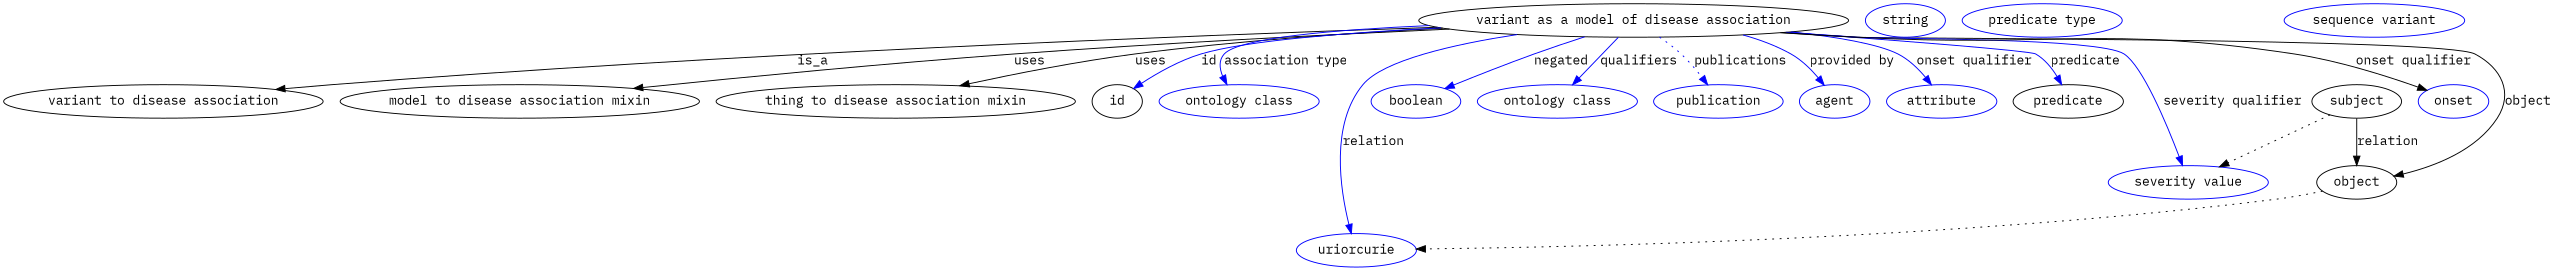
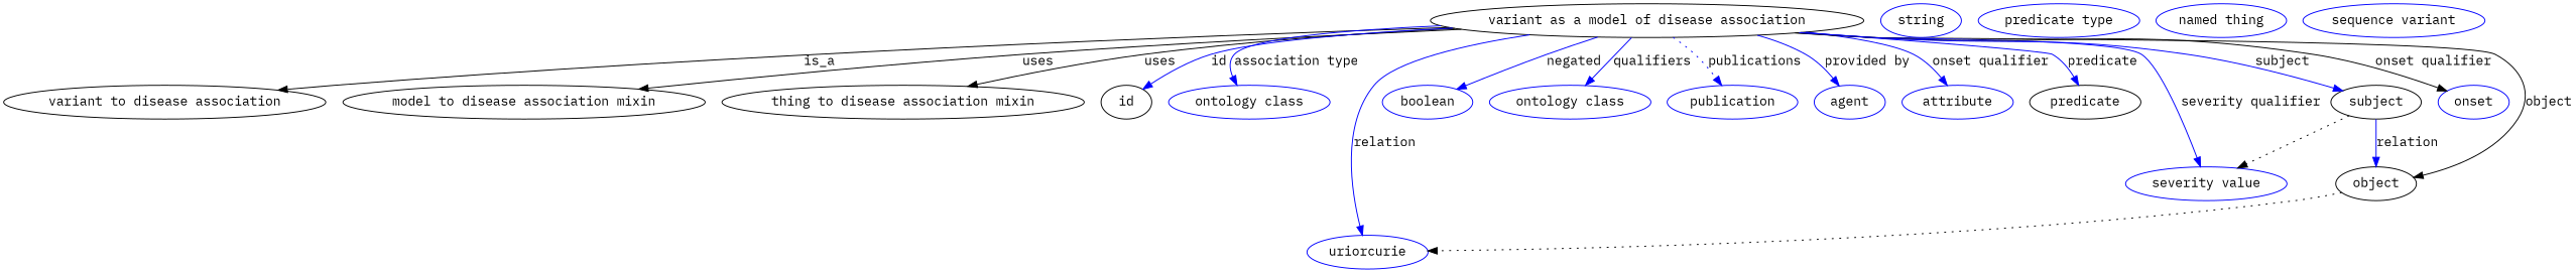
  digraph {
    fontname="IBM Plex Mono"
    node [fontname="IBM Plex Mono" color=blue]
    edge [fontname="IBM Plex Mono" color=blue style=solid]
    n1 [height=0.5 label="variant as a model of disease association" width=4.3149 color=""]
    "variant to disease association" [height=0.5 width=3.1594 color=""]
    "model to disease association mixin" [height=0.5 width=3.7552 color=""]
    "thing to disease association mixin" [height=0.5 width=3.6288 color=""]
    id [height=0.5 width=0.75 color=""]
    n6 [height=0.5 label="ontology class" width=1.7151]
    n7 [height=0.5 label=uriorcurie width=1.2638]
    n8 [height=0.5 label=boolean width=1.0652]
    n9 [height=0.5 label="ontology class" width=1.7151]
    n10 [height=0.5 label=publication width=1.3902]
    n11 [height=0.5 label=agent width=0.83048]
    n12 [height=0.5 label=attribute width=1.1193]
    predicate [height=0.5 width=1.1916 color=""]
    object [height=0.5 width=0.9027 color=""]
    n15 [height=0.5 label="severity value" width=1.661]
    n16 [height=0.5 label=onset width=0.81243]
    subject [height=0.5 width=0.99297 color=""]
    n18 [height=0.5 label=string width=0.84854]
    n19 [height=0.5 label="predicate type" width=1.679]
+   n20 [height=0.5 label="named thing" width=1.5346]
    n21 [height=0.5 label="sequence variant" width=1.9318]
    n1 -> "variant to disease association" [label=is_a color="" style=""]
    n1 -> "model to disease association mixin" [label=uses color="" style=""]
    n1 -> "thing to disease association mixin" [label=uses color="" style=""]
    n1 -> id [label=id]
    n1 -> n6 [label="association type"]
    n1 -> n7 [label=relation]
    n1 -> n8 [label=negated]
    n1 -> n9 [label=qualifiers]
    n1 -> n10 [label=publications style=dotted]
    n1 -> n11 [label="provided by"]
    n1 -> n12 [label="onset qualifier"]
    n1 -> predicate [label=predicate]
    n1 -> object [color=black label=object]
    n1 -> n15 [label="severity qualifier"]
    n1 -> n16 [color=black label="onset qualifier"]
+   n1 -> subject [label=subject]
    object -> n7 [style=dotted color=""]
-   subject -> object [label=relation color="" style=""]
+   subject -> object [label=relation style=""]
    subject -> n15 [style=dotted color=""]
  }
